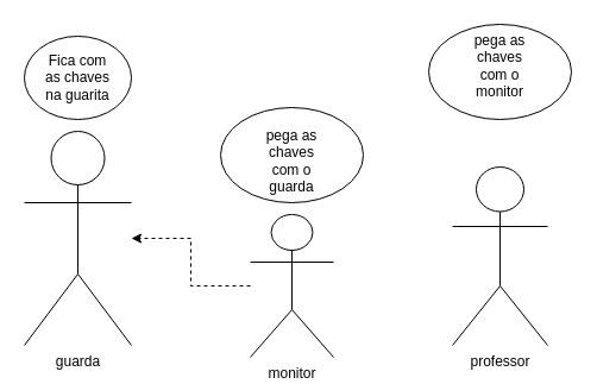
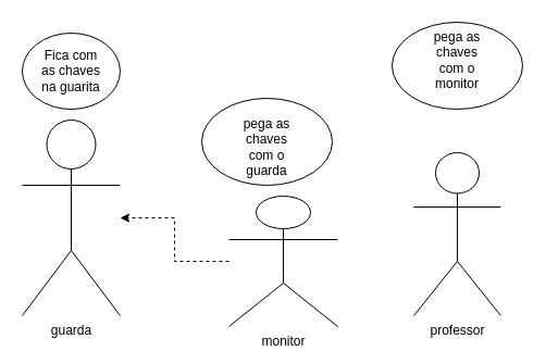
  <mxCell id="0" />
  <mxCell id="1" parent="0" />
  <mxCell id="2" value="guarda&lt;br&gt;" style="shape=umlActor;verticalLabelPosition=bottom;verticalAlign=top;html=1;outlineConnect=0;" vertex="1" parent="1"><mxGeometry x="20" y="110" width="90" height="180" as="geometry" /></mxCell>
  <mxCell id="3" value="" style="ellipse;whiteSpace=wrap;html=1;" vertex="1" parent="1"><mxGeometry x="20" y="30" width="90" height="70" as="geometry" /></mxCell>
  <mxCell id="4" value="Fica com as chaves na guarita" style="text;html=1;strokeColor=none;fillColor=none;align=center;verticalAlign=middle;whiteSpace=wrap;rounded=0;" vertex="1" parent="1"><mxGeometry x="35" y="50" width="60" height="30" as="geometry" /></mxCell>
  <mxCell id="5" value="" style="edgeStyle=orthogonalEdgeStyle;rounded=0;orthogonalLoop=1;jettySize=auto;html=1;dashed=1;" edge="1" parent="1" source="6" target="2"><mxGeometry relative="1" as="geometry" /></mxCell>
- <mxCell id="6" value="monitor" style="shape=umlActor;verticalLabelPosition=bottom;verticalAlign=top;html=1;outlineConnect=0;" vertex="1" parent="1"><mxGeometry x="210" y="180" width="70" height="120" as="geometry" /></mxCell>
+ <mxCell id="6" value="monitor" style="shape=umlActor;verticalLabelPosition=bottom;verticalAlign=top;html=1;outlineConnect=0;" vertex="1" parent="1"><mxGeometry x="210" y="180" width="100" height="120" as="geometry" /></mxCell>
  <mxCell id="7" value="" style="ellipse;whiteSpace=wrap;html=1;" vertex="1" parent="1"><mxGeometry x="185" y="90" width="120" height="80" as="geometry" /></mxCell>
  <mxCell id="8" value="pega as chaves com o guarda" style="text;html=1;strokeColor=none;fillColor=none;align=center;verticalAlign=middle;whiteSpace=wrap;rounded=0;" vertex="1" parent="1"><mxGeometry x="215" y="120" width="60" height="30" as="geometry" /></mxCell>
  <mxCell id="9" value="professor" style="shape=umlActor;verticalLabelPosition=bottom;verticalAlign=top;html=1;outlineConnect=0;" vertex="1" parent="1"><mxGeometry x="380" y="140" width="80" height="150" as="geometry" /></mxCell>
  <mxCell id="10" value="" style="ellipse;whiteSpace=wrap;html=1;" vertex="1" parent="1"><mxGeometry x="360" y="20" width="120" height="80" as="geometry" /></mxCell>
  <mxCell id="11" value="pega as chaves com o monitor" style="text;html=1;strokeColor=none;fillColor=none;align=center;verticalAlign=middle;whiteSpace=wrap;rounded=0;" vertex="1" parent="1"><mxGeometry x="390" y="40" width="60" height="30" as="geometry" /></mxCell>
